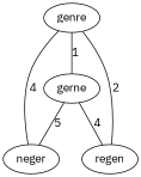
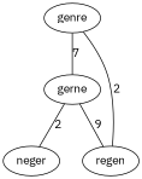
  graph {
    fontname="IBM Plex Sans"
    node [fontname="IBM Plex Sans"]
    edge [fontname="IBM Plex Sans"]
    genre
    gerne
    neger
    regen
-   genre -- gerne [label=1]
-   genre -- neger [label=4]
+   genre -- gerne [label=7]
    genre -- regen [label=2]
-   gerne -- neger [label=5]
-   gerne -- regen [label=4]
+   gerne -- neger [label=2]
+   gerne -- regen [label=9]
  }
